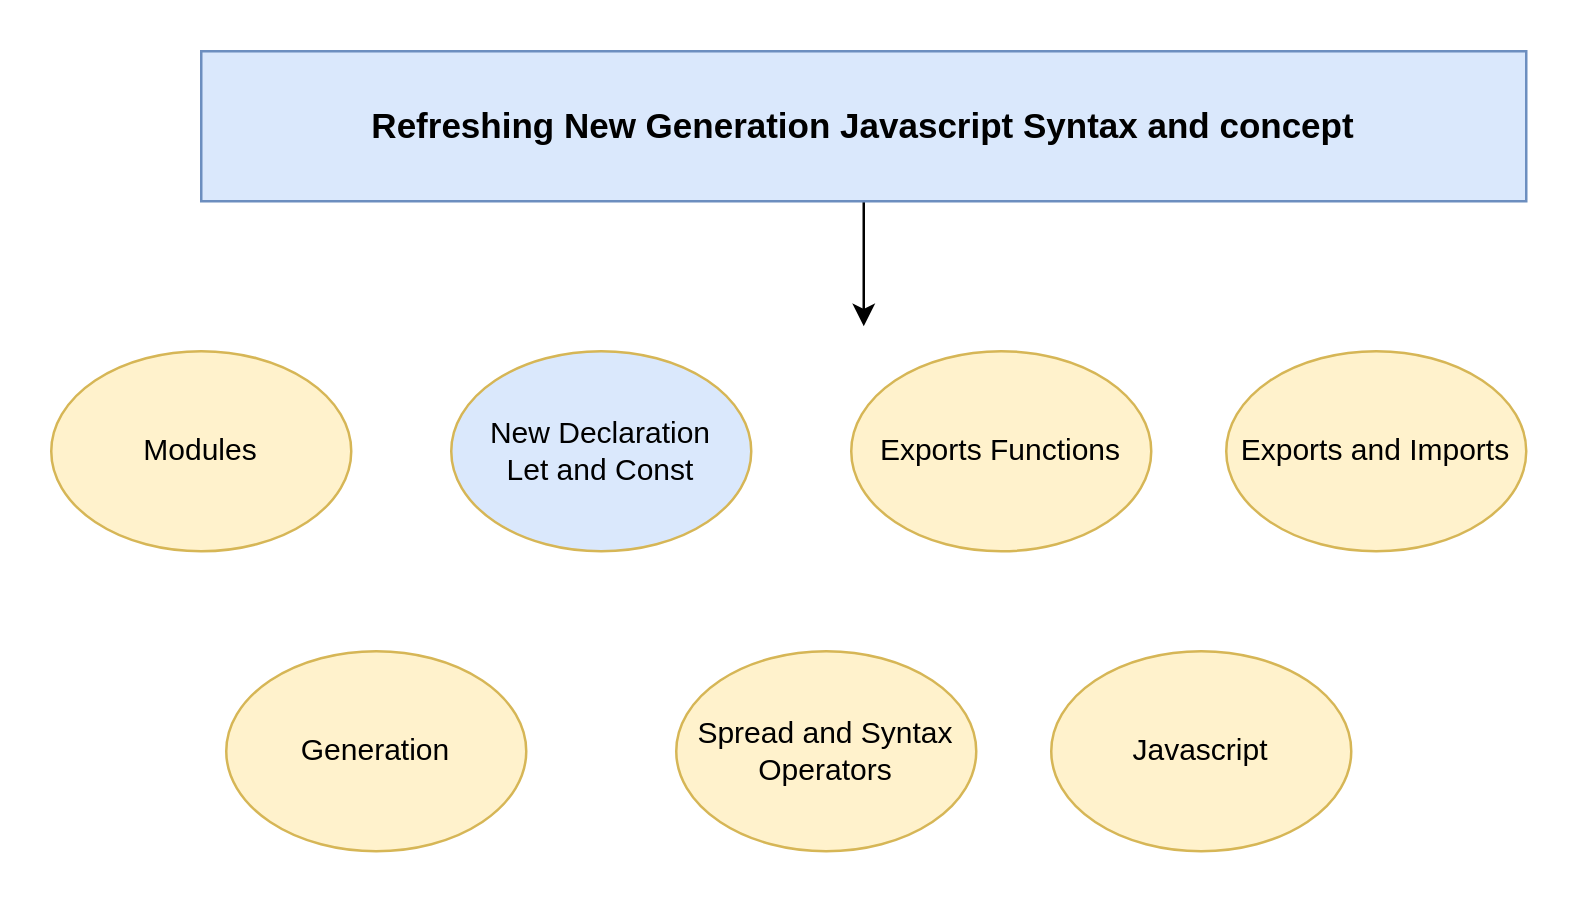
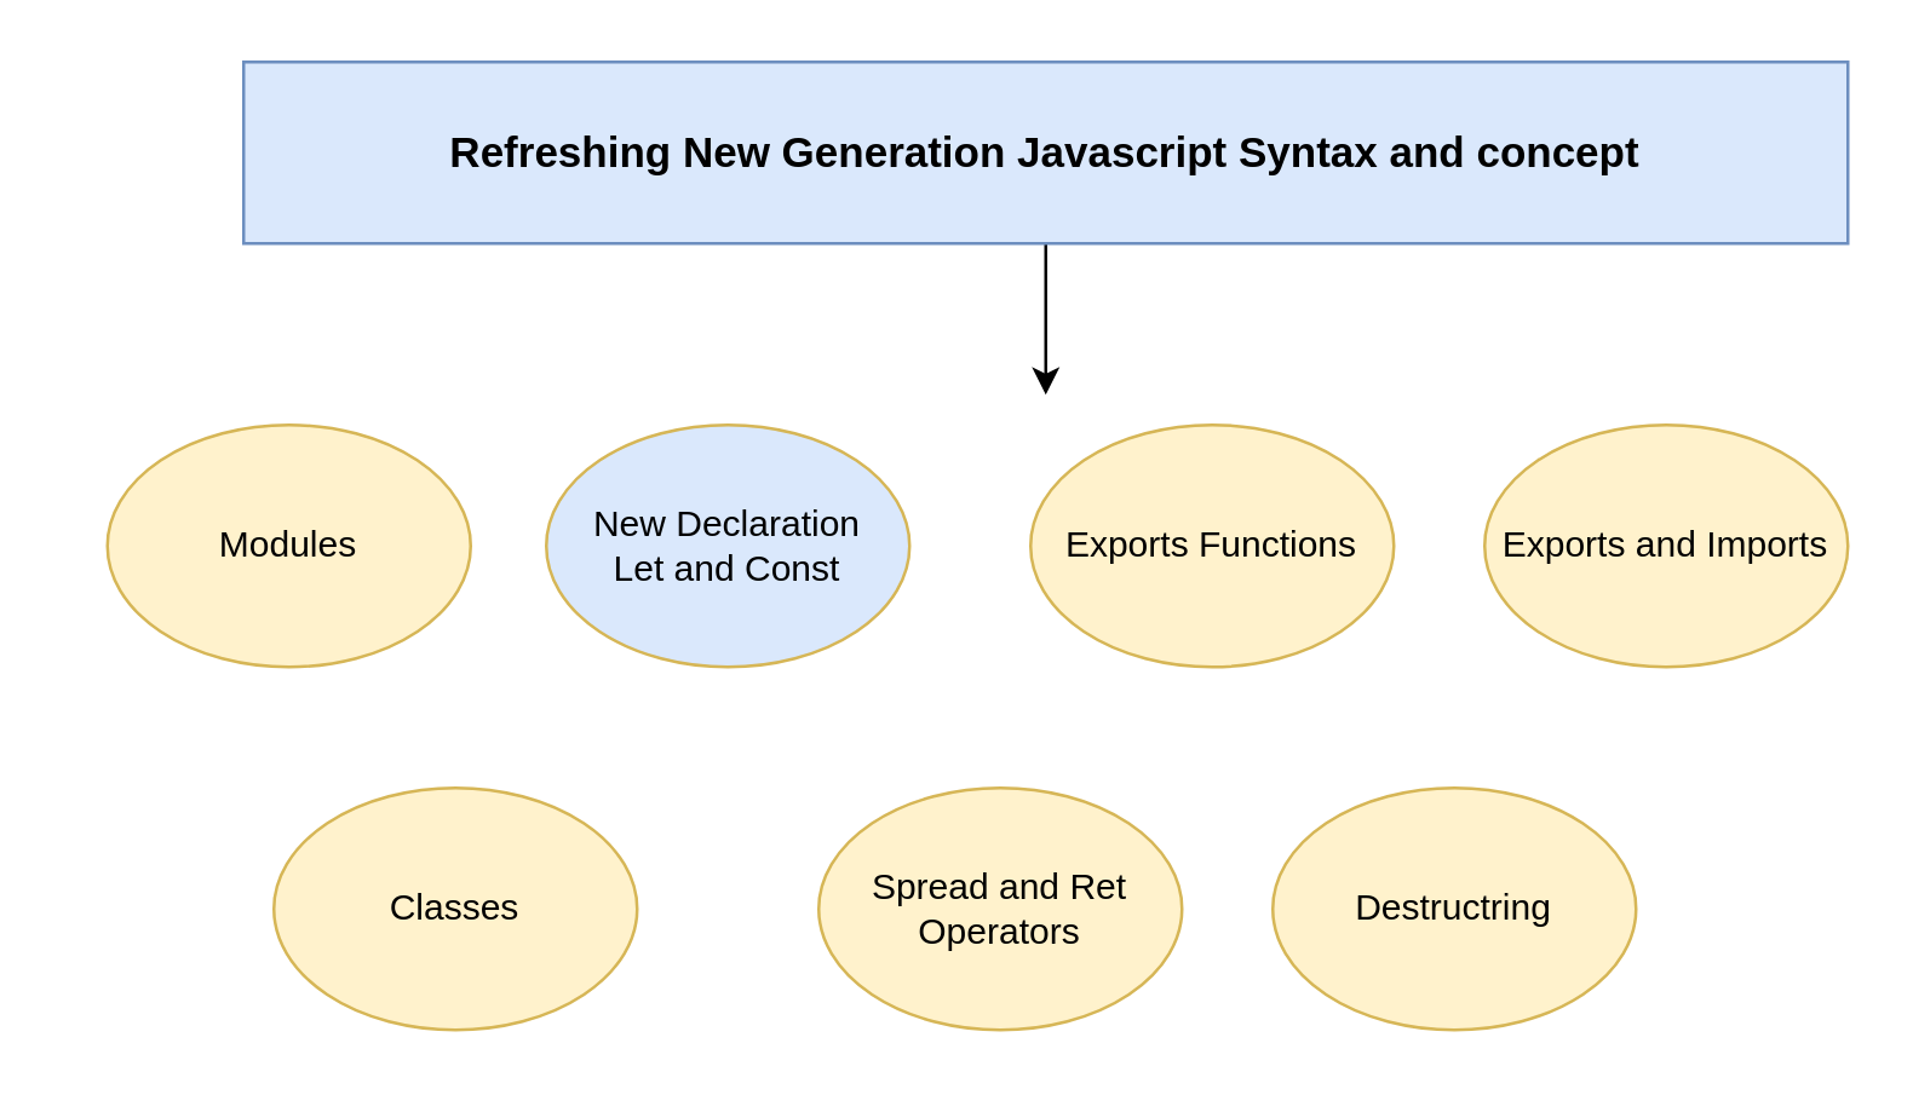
  <mxCell id="0" />
  <mxCell id="1" parent="0" />
  <mxCell id="2" style="edgeStyle=orthogonalEdgeStyle;rounded=0;orthogonalLoop=1;jettySize=auto;html=1;" edge="1" parent="1" source="3"><mxGeometry relative="1" as="geometry"><mxPoint x="345" y="130" as="targetPoint" /></mxGeometry></mxCell>
  <mxCell id="3" value="&lt;b&gt;&lt;font style=&quot;font-size: 14px&quot;&gt;Refreshing New Generation Javascript Syntax and concept&lt;/font&gt;&lt;/b&gt;" style="rounded=0;whiteSpace=wrap;html=1;fillColor=#dae8fc;strokeColor=#6c8ebf;" vertex="1" parent="1"><mxGeometry x="80" y="20" width="530" height="60" as="geometry" /></mxCell>
- <mxCell id="4" value="Modules" style="ellipse;whiteSpace=wrap;html=1;fillColor=#fff2cc;strokeColor=#d6b656;" vertex="1" parent="1"><mxGeometry x="20" y="140" width="120" height="80" as="geometry" /></mxCell>
+ <mxCell id="4" value="Modules" style="ellipse;whiteSpace=wrap;html=1;fillColor=#fff2cc;strokeColor=#d6b656;" vertex="1" parent="1"><mxGeometry x="35" y="140" width="120" height="80" as="geometry" /></mxCell>
  <mxCell id="5" value="New Declaration&lt;br&gt;Let and Const" style="ellipse;whiteSpace=wrap;html=1;fillColor=#dae8fc;strokeColor=#d6b656;" vertex="1" parent="1"><mxGeometry x="180" y="140" width="120" height="80" as="geometry" /></mxCell>
  <mxCell id="6" value="Exports Functions" style="ellipse;whiteSpace=wrap;html=1;fillColor=#fff2cc;strokeColor=#d6b656;" vertex="1" parent="1"><mxGeometry x="340" y="140" width="120" height="80" as="geometry" /></mxCell>
  <mxCell id="7" value="Exports and Imports" style="ellipse;whiteSpace=wrap;html=1;fillColor=#fff2cc;strokeColor=#d6b656;" vertex="1" parent="1"><mxGeometry x="490" y="140" width="120" height="80" as="geometry" /></mxCell>
- <mxCell id="8" value="Generation" style="ellipse;whiteSpace=wrap;html=1;fillColor=#fff2cc;strokeColor=#d6b656;" vertex="1" parent="1"><mxGeometry x="90" y="260" width="120" height="80" as="geometry" /></mxCell>
- <mxCell id="9" value="Spread and Syntax Operators" style="ellipse;whiteSpace=wrap;html=1;fillColor=#fff2cc;strokeColor=#d6b656;" vertex="1" parent="1"><mxGeometry x="270" y="260" width="120" height="80" as="geometry" /></mxCell>
- <mxCell id="10" value="Javascript" style="ellipse;whiteSpace=wrap;html=1;fillColor=#fff2cc;strokeColor=#d6b656;" vertex="1" parent="1"><mxGeometry x="420" y="260" width="120" height="80" as="geometry" /></mxCell>
+ <mxCell id="8" value="Classes" style="ellipse;whiteSpace=wrap;html=1;fillColor=#fff2cc;strokeColor=#d6b656;" vertex="1" parent="1"><mxGeometry x="90" y="260" width="120" height="80" as="geometry" /></mxCell>
+ <mxCell id="9" value="Spread and Ret Operators" style="ellipse;whiteSpace=wrap;html=1;fillColor=#fff2cc;strokeColor=#d6b656;" vertex="1" parent="1"><mxGeometry x="270" y="260" width="120" height="80" as="geometry" /></mxCell>
+ <mxCell id="10" value="Destructring" style="ellipse;whiteSpace=wrap;html=1;fillColor=#fff2cc;strokeColor=#d6b656;" vertex="1" parent="1"><mxGeometry x="420" y="260" width="120" height="80" as="geometry" /></mxCell>
